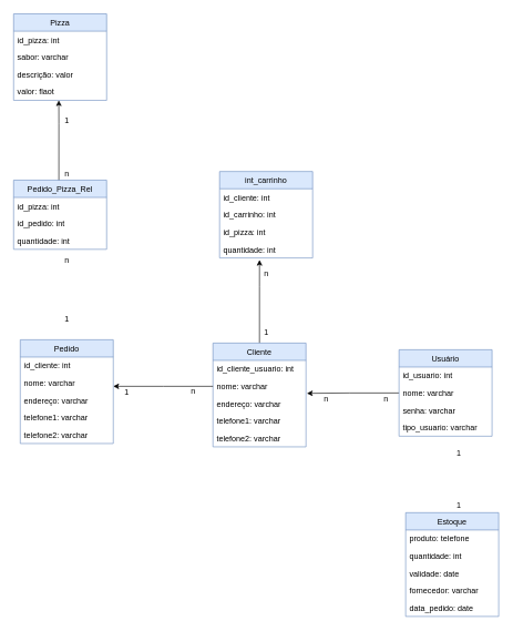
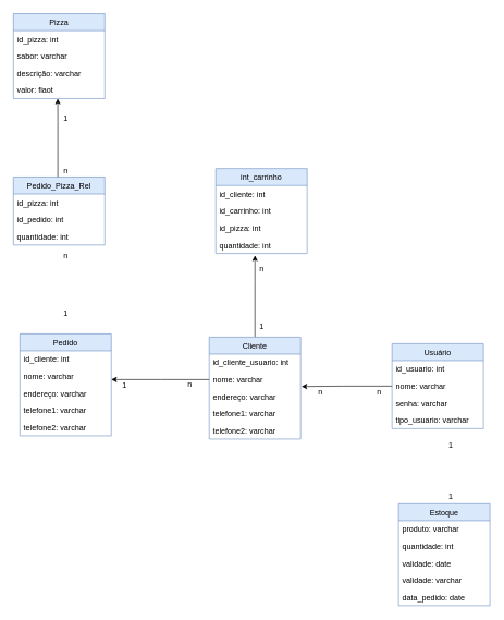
  <mxCell id="0" />
  <mxCell id="1" parent="0" />
  <mxCell id="2" value="Pedido" style="swimlane;fontStyle=0;childLayout=stackLayout;horizontal=1;startSize=26;fillColor=#dae8fc;horizontalStack=0;resizeParent=1;resizeParentMax=0;resizeLast=0;collapsible=1;marginBottom=0;strokeColor=#6c8ebf;" vertex="1" parent="1"><mxGeometry x="30" y="510" width="140" height="156" as="geometry" /></mxCell>
  <mxCell id="3" value="id_cliente: int" style="text;strokeColor=none;fillColor=none;align=left;verticalAlign=top;spacingLeft=4;spacingRight=4;overflow=hidden;rotatable=0;points=[[0,0.5],[1,0.5]];portConstraint=eastwest;" vertex="1" parent="2"><mxGeometry y="26" width="140" height="26" as="geometry" /></mxCell>
  <mxCell id="4" value="nome: varchar" style="text;strokeColor=none;fillColor=none;align=left;verticalAlign=top;spacingLeft=4;spacingRight=4;overflow=hidden;rotatable=0;points=[[0,0.5],[1,0.5]];portConstraint=eastwest;" vertex="1" parent="2"><mxGeometry y="52" width="140" height="26" as="geometry" /></mxCell>
  <mxCell id="5" value="endereço: varchar" style="text;strokeColor=none;fillColor=none;align=left;verticalAlign=top;spacingLeft=4;spacingRight=4;overflow=hidden;rotatable=0;points=[[0,0.5],[1,0.5]];portConstraint=eastwest;" vertex="1" parent="2"><mxGeometry y="78" width="140" height="26" as="geometry" /></mxCell>
  <mxCell id="6" value="telefone1: varchar" style="text;strokeColor=none;fillColor=none;align=left;verticalAlign=top;spacingLeft=4;spacingRight=4;overflow=hidden;rotatable=0;points=[[0,0.5],[1,0.5]];portConstraint=eastwest;" vertex="1" parent="2"><mxGeometry y="104" width="140" height="26" as="geometry" /></mxCell>
  <mxCell id="7" value="telefone2: varchar" style="text;strokeColor=none;fillColor=none;align=left;verticalAlign=top;spacingLeft=4;spacingRight=4;overflow=hidden;rotatable=0;points=[[0,0.5],[1,0.5]];portConstraint=eastwest;" vertex="1" parent="2"><mxGeometry y="130" width="140" height="26" as="geometry" /></mxCell>
  <mxCell id="8" style="edgeStyle=orthogonalEdgeStyle;rounded=0;orthogonalLoop=1;jettySize=auto;html=1;entryX=0.429;entryY=1.115;entryDx=0;entryDy=0;entryPerimeter=0;" edge="1" parent="1" source="9" target="51"><mxGeometry relative="1" as="geometry"><Array as="points"><mxPoint x="390" y="430" /><mxPoint x="390" y="430" /></Array></mxGeometry></mxCell>
  <mxCell id="9" value="Cliente" style="swimlane;fontStyle=0;childLayout=stackLayout;horizontal=1;startSize=26;fillColor=#dae8fc;horizontalStack=0;resizeParent=1;resizeParentMax=0;resizeLast=0;collapsible=1;marginBottom=0;strokeColor=#6c8ebf;" vertex="1" parent="1"><mxGeometry x="320" y="515" width="140" height="156" as="geometry" /></mxCell>
  <mxCell id="10" value="id_cliente_usuario: int" style="text;strokeColor=none;fillColor=none;align=left;verticalAlign=top;spacingLeft=4;spacingRight=4;overflow=hidden;rotatable=0;points=[[0,0.5],[1,0.5]];portConstraint=eastwest;" vertex="1" parent="9"><mxGeometry y="26" width="140" height="26" as="geometry" /></mxCell>
  <mxCell id="11" value="nome: varchar" style="text;strokeColor=none;fillColor=none;align=left;verticalAlign=top;spacingLeft=4;spacingRight=4;overflow=hidden;rotatable=0;points=[[0,0.5],[1,0.5]];portConstraint=eastwest;" vertex="1" parent="9"><mxGeometry y="52" width="140" height="26" as="geometry" /></mxCell>
  <mxCell id="12" value="endereço: varchar" style="text;strokeColor=none;fillColor=none;align=left;verticalAlign=top;spacingLeft=4;spacingRight=4;overflow=hidden;rotatable=0;points=[[0,0.5],[1,0.5]];portConstraint=eastwest;" vertex="1" parent="9"><mxGeometry y="78" width="140" height="26" as="geometry" /></mxCell>
  <mxCell id="13" value="telefone1: varchar" style="text;strokeColor=none;fillColor=none;align=left;verticalAlign=top;spacingLeft=4;spacingRight=4;overflow=hidden;rotatable=0;points=[[0,0.5],[1,0.5]];portConstraint=eastwest;" vertex="1" parent="9"><mxGeometry y="104" width="140" height="26" as="geometry" /></mxCell>
  <mxCell id="14" value="telefone2: varchar" style="text;strokeColor=none;fillColor=none;align=left;verticalAlign=top;spacingLeft=4;spacingRight=4;overflow=hidden;rotatable=0;points=[[0,0.5],[1,0.5]];portConstraint=eastwest;" vertex="1" parent="9"><mxGeometry y="130" width="140" height="26" as="geometry" /></mxCell>
  <mxCell id="15" style="edgeStyle=orthogonalEdgeStyle;rounded=0;orthogonalLoop=1;jettySize=auto;html=1;entryX=1.01;entryY=-0.093;entryDx=0;entryDy=0;entryPerimeter=0;" edge="1" parent="1" source="16" target="12"><mxGeometry relative="1" as="geometry"><mxPoint x="460" y="593" as="targetPoint" /><Array as="points"><mxPoint x="526" y="590" /><mxPoint x="451" y="591" /></Array></mxGeometry></mxCell>
  <mxCell id="16" value="Usuário" style="swimlane;fontStyle=0;childLayout=stackLayout;horizontal=1;startSize=26;fillColor=#dae8fc;horizontalStack=0;resizeParent=1;resizeParentMax=0;resizeLast=0;collapsible=1;marginBottom=0;strokeColor=#6c8ebf;" vertex="1" parent="1"><mxGeometry x="600" y="525" width="140" height="130" as="geometry" /></mxCell>
  <mxCell id="17" value="id_usuario: int" style="text;strokeColor=none;fillColor=none;align=left;verticalAlign=top;spacingLeft=4;spacingRight=4;overflow=hidden;rotatable=0;points=[[0,0.5],[1,0.5]];portConstraint=eastwest;" vertex="1" parent="16"><mxGeometry y="26" width="140" height="26" as="geometry" /></mxCell>
  <mxCell id="18" value="nome: varchar" style="text;strokeColor=none;fillColor=none;align=left;verticalAlign=top;spacingLeft=4;spacingRight=4;overflow=hidden;rotatable=0;points=[[0,0.5],[1,0.5]];portConstraint=eastwest;" vertex="1" parent="16"><mxGeometry y="52" width="140" height="26" as="geometry" /></mxCell>
  <mxCell id="19" value="senha: varchar" style="text;strokeColor=none;fillColor=none;align=left;verticalAlign=top;spacingLeft=4;spacingRight=4;overflow=hidden;rotatable=0;points=[[0,0.5],[1,0.5]];portConstraint=eastwest;" vertex="1" parent="16"><mxGeometry y="78" width="140" height="26" as="geometry" /></mxCell>
  <mxCell id="20" value="tipo_usuario: varchar" style="text;strokeColor=none;fillColor=none;align=left;verticalAlign=top;spacingLeft=4;spacingRight=4;overflow=hidden;rotatable=0;points=[[0,0.5],[1,0.5]];portConstraint=eastwest;" vertex="1" parent="16"><mxGeometry y="104" width="140" height="26" as="geometry" /></mxCell>
  <mxCell id="21" value="Estoque" style="swimlane;fontStyle=0;childLayout=stackLayout;horizontal=1;startSize=26;fillColor=#dae8fc;horizontalStack=0;resizeParent=1;resizeParentMax=0;resizeLast=0;collapsible=1;marginBottom=0;strokeColor=#6c8ebf;" vertex="1" parent="1"><mxGeometry x="610" y="770" width="140" height="156" as="geometry" /></mxCell>
- <mxCell id="22" value="produto: telefone" style="text;strokeColor=none;fillColor=none;align=left;verticalAlign=top;spacingLeft=4;spacingRight=4;overflow=hidden;rotatable=0;points=[[0,0.5],[1,0.5]];portConstraint=eastwest;" vertex="1" parent="21"><mxGeometry y="26" width="140" height="26" as="geometry" /></mxCell>
+ <mxCell id="22" value="produto: varchar" style="text;strokeColor=none;fillColor=none;align=left;verticalAlign=top;spacingLeft=4;spacingRight=4;overflow=hidden;rotatable=0;points=[[0,0.5],[1,0.5]];portConstraint=eastwest;" vertex="1" parent="21"><mxGeometry y="26" width="140" height="26" as="geometry" /></mxCell>
  <mxCell id="23" value="quantidade: int" style="text;strokeColor=none;fillColor=none;align=left;verticalAlign=top;spacingLeft=4;spacingRight=4;overflow=hidden;rotatable=0;points=[[0,0.5],[1,0.5]];portConstraint=eastwest;" vertex="1" parent="21"><mxGeometry y="52" width="140" height="26" as="geometry" /></mxCell>
  <mxCell id="24" value="validade: date" style="text;strokeColor=none;fillColor=none;align=left;verticalAlign=top;spacingLeft=4;spacingRight=4;overflow=hidden;rotatable=0;points=[[0,0.5],[1,0.5]];portConstraint=eastwest;" vertex="1" parent="21"><mxGeometry y="78" width="140" height="26" as="geometry" /></mxCell>
- <mxCell id="25" value="fornecedor: varchar" style="text;strokeColor=none;fillColor=none;align=left;verticalAlign=top;spacingLeft=4;spacingRight=4;overflow=hidden;rotatable=0;points=[[0,0.5],[1,0.5]];portConstraint=eastwest;" vertex="1" parent="21"><mxGeometry y="104" width="140" height="26" as="geometry" /></mxCell>
+ <mxCell id="25" value="validade: varchar" style="text;strokeColor=none;fillColor=none;align=left;verticalAlign=top;spacingLeft=4;spacingRight=4;overflow=hidden;rotatable=0;points=[[0,0.5],[1,0.5]];portConstraint=eastwest;" vertex="1" parent="21"><mxGeometry y="104" width="140" height="26" as="geometry" /></mxCell>
  <mxCell id="26" value="data_pedido: date" style="text;strokeColor=none;fillColor=none;align=left;verticalAlign=top;spacingLeft=4;spacingRight=4;overflow=hidden;rotatable=0;points=[[0,0.5],[1,0.5]];portConstraint=eastwest;" vertex="1" parent="21"><mxGeometry y="130" width="140" height="26" as="geometry" /></mxCell>
  <mxCell id="27" value="Pizza" style="swimlane;fontStyle=0;childLayout=stackLayout;horizontal=1;startSize=26;fillColor=#dae8fc;horizontalStack=0;resizeParent=1;resizeParentMax=0;resizeLast=0;collapsible=1;marginBottom=0;strokeColor=#6c8ebf;" vertex="1" parent="1"><mxGeometry x="20" y="20" width="140" height="130" as="geometry" /></mxCell>
  <mxCell id="28" value="id_pizza: int" style="text;strokeColor=none;fillColor=none;align=left;verticalAlign=top;spacingLeft=4;spacingRight=4;overflow=hidden;rotatable=0;points=[[0,0.5],[1,0.5]];portConstraint=eastwest;" vertex="1" parent="27"><mxGeometry y="26" width="140" height="26" as="geometry" /></mxCell>
  <mxCell id="29" value="sabor: varchar" style="text;strokeColor=none;fillColor=none;align=left;verticalAlign=top;spacingLeft=4;spacingRight=4;overflow=hidden;rotatable=0;points=[[0,0.5],[1,0.5]];portConstraint=eastwest;" vertex="1" parent="27"><mxGeometry y="52" width="140" height="26" as="geometry" /></mxCell>
- <mxCell id="30" value="descrição: valor" style="text;strokeColor=none;fillColor=none;align=left;verticalAlign=top;spacingLeft=4;spacingRight=4;overflow=hidden;rotatable=0;points=[[0,0.5],[1,0.5]];portConstraint=eastwest;" vertex="1" parent="27"><mxGeometry y="78" width="140" height="26" as="geometry" /></mxCell>
+ <mxCell id="30" value="descrição: varchar" style="text;strokeColor=none;fillColor=none;align=left;verticalAlign=top;spacingLeft=4;spacingRight=4;overflow=hidden;rotatable=0;points=[[0,0.5],[1,0.5]];portConstraint=eastwest;" vertex="1" parent="27"><mxGeometry y="78" width="140" height="26" as="geometry" /></mxCell>
  <mxCell id="31" value="valor: flaot" style="text;strokeColor=none;fillColor=none;align=left;verticalAlign=top;spacingLeft=4;spacingRight=4;overflow=hidden;rotatable=0;points=[[0,0.5],[1,0.5]];portConstraint=eastwest;" vertex="1" parent="27"><mxGeometry y="104" width="140" height="26" as="geometry" /></mxCell>
  <mxCell id="32" style="edgeStyle=orthogonalEdgeStyle;rounded=0;orthogonalLoop=1;jettySize=auto;html=1;" edge="1" parent="1" source="11"><mxGeometry relative="1" as="geometry"><mxPoint x="170" y="580" as="targetPoint" /></mxGeometry></mxCell>
  <mxCell id="33" value="1" style="text;html=1;align=center;verticalAlign=middle;resizable=0;points=[];autosize=1;strokeColor=none;" vertex="1" parent="1"><mxGeometry x="180" y="580" width="20" height="20" as="geometry" /></mxCell>
  <mxCell id="34" value="n" style="text;html=1;align=center;verticalAlign=middle;resizable=0;points=[];autosize=1;strokeColor=none;" vertex="1" parent="1"><mxGeometry x="280" y="578" width="20" height="20" as="geometry" /></mxCell>
  <mxCell id="35" style="edgeStyle=orthogonalEdgeStyle;rounded=0;orthogonalLoop=1;jettySize=auto;html=1;" edge="1" parent="1"><mxGeometry relative="1" as="geometry"><mxPoint x="88.059" y="285" as="sourcePoint" /><mxPoint x="88" y="150" as="targetPoint" /><Array as="points"><mxPoint x="88" y="185" /><mxPoint x="88" y="185" /></Array></mxGeometry></mxCell>
  <mxCell id="36" value="Pedido_Pizza_Rel" style="swimlane;fontStyle=0;childLayout=stackLayout;horizontal=1;startSize=26;fillColor=#dae8fc;horizontalStack=0;resizeParent=1;resizeParentMax=0;resizeLast=0;collapsible=1;marginBottom=0;strokeColor=#6c8ebf;" vertex="1" parent="1"><mxGeometry x="20" y="270" width="140" height="104" as="geometry" /></mxCell>
  <mxCell id="37" value="id_pizza: int" style="text;strokeColor=none;fillColor=none;align=left;verticalAlign=top;spacingLeft=4;spacingRight=4;overflow=hidden;rotatable=0;points=[[0,0.5],[1,0.5]];portConstraint=eastwest;" vertex="1" parent="36"><mxGeometry y="26" width="140" height="26" as="geometry" /></mxCell>
  <mxCell id="38" value="id_pedido: int" style="text;strokeColor=none;fillColor=none;align=left;verticalAlign=top;spacingLeft=4;spacingRight=4;overflow=hidden;rotatable=0;points=[[0,0.5],[1,0.5]];portConstraint=eastwest;" vertex="1" parent="36"><mxGeometry y="52" width="140" height="26" as="geometry" /></mxCell>
  <mxCell id="39" value="quantidade: int" style="text;strokeColor=none;fillColor=none;align=left;verticalAlign=top;spacingLeft=4;spacingRight=4;overflow=hidden;rotatable=0;points=[[0,0.5],[1,0.5]];portConstraint=eastwest;" vertex="1" parent="36"><mxGeometry y="78" width="140" height="26" as="geometry" /></mxCell>
  <mxCell id="40" value="1" style="text;html=1;align=center;verticalAlign=middle;resizable=0;points=[];autosize=1;strokeColor=none;" vertex="1" parent="1"><mxGeometry x="90" y="470" width="20" height="20" as="geometry" /></mxCell>
  <mxCell id="41" value="n" style="text;html=1;align=center;verticalAlign=middle;resizable=0;points=[];autosize=1;strokeColor=none;" vertex="1" parent="1"><mxGeometry x="90" y="250" width="20" height="20" as="geometry" /></mxCell>
  <mxCell id="42" value="1" style="text;html=1;align=center;verticalAlign=middle;resizable=0;points=[];autosize=1;strokeColor=none;" vertex="1" parent="1"><mxGeometry x="90" y="170" width="20" height="20" as="geometry" /></mxCell>
  <mxCell id="43" value="n" style="text;html=1;align=center;verticalAlign=middle;resizable=0;points=[];autosize=1;strokeColor=none;" vertex="1" parent="1"><mxGeometry x="480" y="590" width="20" height="20" as="geometry" /></mxCell>
  <mxCell id="44" value="n" style="text;html=1;align=center;verticalAlign=middle;resizable=0;points=[];autosize=1;strokeColor=none;" vertex="1" parent="1"><mxGeometry x="570" y="590" width="20" height="20" as="geometry" /></mxCell>
  <mxCell id="45" value="1" style="text;html=1;align=center;verticalAlign=middle;resizable=0;points=[];autosize=1;strokeColor=none;" vertex="1" parent="1"><mxGeometry x="680" y="671" width="20" height="20" as="geometry" /></mxCell>
  <mxCell id="46" value="1" style="text;html=1;align=center;verticalAlign=middle;resizable=0;points=[];autosize=1;strokeColor=none;" vertex="1" parent="1"><mxGeometry x="680" y="750" width="20" height="20" as="geometry" /></mxCell>
  <mxCell id="47" value="int_carrinho" style="swimlane;fontStyle=0;childLayout=stackLayout;horizontal=1;startSize=26;fillColor=#dae8fc;horizontalStack=0;resizeParent=1;resizeParentMax=0;resizeLast=0;collapsible=1;marginBottom=0;strokeColor=#6c8ebf;" vertex="1" parent="1"><mxGeometry x="330" y="257" width="140" height="130" as="geometry" /></mxCell>
  <mxCell id="48" value="id_cliente: int" style="text;strokeColor=none;fillColor=none;align=left;verticalAlign=top;spacingLeft=4;spacingRight=4;overflow=hidden;rotatable=0;points=[[0,0.5],[1,0.5]];portConstraint=eastwest;" vertex="1" parent="47"><mxGeometry y="26" width="140" height="26" as="geometry" /></mxCell>
  <mxCell id="49" value="id_carrinho: int" style="text;strokeColor=none;fillColor=none;align=left;verticalAlign=top;spacingLeft=4;spacingRight=4;overflow=hidden;rotatable=0;points=[[0,0.5],[1,0.5]];portConstraint=eastwest;" vertex="1" parent="47"><mxGeometry y="52" width="140" height="26" as="geometry" /></mxCell>
  <mxCell id="50" value="id_pizza: int" style="text;strokeColor=none;fillColor=none;align=left;verticalAlign=top;spacingLeft=4;spacingRight=4;overflow=hidden;rotatable=0;points=[[0,0.5],[1,0.5]];portConstraint=eastwest;" vertex="1" parent="47"><mxGeometry y="78" width="140" height="26" as="geometry" /></mxCell>
  <mxCell id="51" value="quantidade: int" style="text;strokeColor=none;fillColor=none;align=left;verticalAlign=top;spacingLeft=4;spacingRight=4;overflow=hidden;rotatable=0;points=[[0,0.5],[1,0.5]];portConstraint=eastwest;" vertex="1" parent="47"><mxGeometry y="104" width="140" height="26" as="geometry" /></mxCell>
  <mxCell id="52" value="n" style="text;html=1;align=center;verticalAlign=middle;resizable=0;points=[];autosize=1;strokeColor=none;" vertex="1" parent="1"><mxGeometry x="90" y="380" width="20" height="20" as="geometry" /></mxCell>
  <mxCell id="53" value="1" style="text;html=1;align=center;verticalAlign=middle;resizable=0;points=[];autosize=1;strokeColor=none;" vertex="1" parent="1"><mxGeometry x="390" y="490" width="20" height="20" as="geometry" /></mxCell>
  <mxCell id="54" value="n" style="text;html=1;align=center;verticalAlign=middle;resizable=0;points=[];autosize=1;strokeColor=none;" vertex="1" parent="1"><mxGeometry x="390" y="400" width="20" height="20" as="geometry" /></mxCell>
